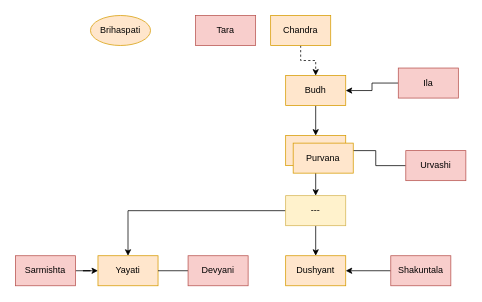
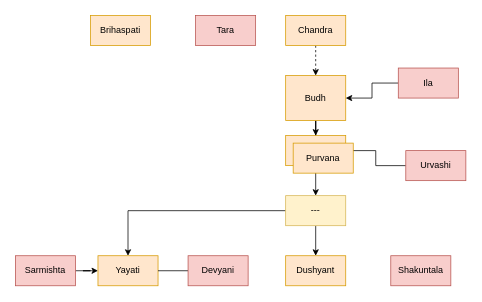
  <mxCell id="0" />
  <mxCell id="1" parent="0" />
- <mxCell id="2" value="Brihaspati" style="ellipse;whiteSpace=wrap;html=1;fillColor=#ffe6cc;strokeColor=#d79b00;" vertex="1" parent="1"><mxGeometry x="120" y="20" width="80" height="40" as="geometry" /></mxCell>
+ <mxCell id="2" value="Brihaspati" style="rounded=0;whiteSpace=wrap;html=1;fillColor=#ffe6cc;strokeColor=#d79b00;" vertex="1" parent="1"><mxGeometry x="120" y="20" width="80" height="40" as="geometry" /></mxCell>
  <mxCell id="3" style="edgeStyle=orthogonalEdgeStyle;rounded=0;orthogonalLoop=1;jettySize=auto;html=1;entryX=0.5;entryY=0;entryDx=0;entryDy=0;dashed=1;" edge="1" parent="1" source="4" target="7"><mxGeometry relative="1" as="geometry" /></mxCell>
- <mxCell id="4" value="Chandra" style="rounded=0;whiteSpace=wrap;html=1;fillColor=#ffe6cc;strokeColor=#d79b00;" vertex="1" parent="1"><mxGeometry x="360" y="20" width="80" height="40" as="geometry" /></mxCell>
+ <mxCell id="4" value="Chandra" style="rounded=0;whiteSpace=wrap;html=1;fillColor=#ffe6cc;strokeColor=#d79b00;" vertex="1" parent="1"><mxGeometry x="380" y="20" width="80" height="40" as="geometry" /></mxCell>
  <mxCell id="5" value="Tara" style="rounded=0;whiteSpace=wrap;html=1;fillColor=#f8cecc;strokeColor=#b85450;" vertex="1" parent="1"><mxGeometry x="260" y="20" width="80" height="40" as="geometry" /></mxCell>
  <mxCell id="6" style="edgeStyle=orthogonalEdgeStyle;rounded=0;orthogonalLoop=1;jettySize=auto;html=1;" edge="1" parent="1" source="7" target="11"><mxGeometry relative="1" as="geometry" /></mxCell>
- <mxCell id="7" value="Budh" style="rounded=0;whiteSpace=wrap;html=1;fillColor=#ffe6cc;strokeColor=#d79b00;" vertex="1" parent="1"><mxGeometry x="380" y="100" width="80" height="40" as="geometry" /></mxCell>
+ <mxCell id="7" value="Budh" style="rounded=0;whiteSpace=wrap;html=1;fillColor=#ffe6cc;strokeColor=#d79b00;" vertex="1" parent="1"><mxGeometry x="380" y="100" width="80" height="60" as="geometry" /></mxCell>
  <mxCell id="8" style="edgeStyle=orthogonalEdgeStyle;rounded=0;orthogonalLoop=1;jettySize=auto;html=1;entryX=1;entryY=0.5;entryDx=0;entryDy=0;" edge="1" parent="1" source="9" target="7"><mxGeometry relative="1" as="geometry" /></mxCell>
  <mxCell id="9" value="Ila" style="rounded=0;whiteSpace=wrap;html=1;fillColor=#f8cecc;strokeColor=#b85450;" vertex="1" parent="1"><mxGeometry x="530" y="90" width="80" height="40" as="geometry" /></mxCell>
  <mxCell id="10" style="edgeStyle=orthogonalEdgeStyle;rounded=0;orthogonalLoop=1;jettySize=auto;html=1;entryX=0.5;entryY=0;entryDx=0;entryDy=0;" edge="1" parent="1" source="11" target="16"><mxGeometry relative="1" as="geometry" /></mxCell>
  <mxCell id="11" value="Purvana" style="rounded=0;whiteSpace=wrap;html=1;fillColor=#ffe6cc;strokeColor=#d79b00;" vertex="1" parent="1"><mxGeometry x="380" y="180" width="80" height="40" as="geometry" /></mxCell>
  <mxCell id="12" style="edgeStyle=orthogonalEdgeStyle;rounded=0;orthogonalLoop=1;jettySize=auto;html=1;entryX=1;entryY=0.5;entryDx=0;entryDy=0;" edge="1" parent="1" source="13" target="11"><mxGeometry relative="1" as="geometry" /></mxCell>
  <mxCell id="13" value="Urvashi" style="rounded=0;whiteSpace=wrap;html=1;fillColor=#f8cecc;strokeColor=#b85450;" vertex="1" parent="1"><mxGeometry x="540" y="200" width="80" height="40" as="geometry" /></mxCell>
  <mxCell id="14" style="edgeStyle=orthogonalEdgeStyle;rounded=0;orthogonalLoop=1;jettySize=auto;html=1;entryX=0.5;entryY=0;entryDx=0;entryDy=0;" edge="1" parent="1" source="16" target="17"><mxGeometry relative="1" as="geometry" /></mxCell>
  <mxCell id="15" style="edgeStyle=orthogonalEdgeStyle;rounded=0;orthogonalLoop=1;jettySize=auto;html=1;entryX=0.5;entryY=0;entryDx=0;entryDy=0;" edge="1" parent="1" source="16" target="22"><mxGeometry relative="1" as="geometry" /></mxCell>
  <mxCell id="16" value="---" style="rounded=0;whiteSpace=wrap;html=1;fillColor=#fff2cc;strokeColor=#d6b656;" vertex="1" parent="1"><mxGeometry x="380" y="260" width="80" height="40" as="geometry" /></mxCell>
  <mxCell id="17" value="Yayati" style="rounded=0;whiteSpace=wrap;html=1;fillColor=#ffe6cc;strokeColor=#d79b00;" vertex="1" parent="1"><mxGeometry x="130" y="340" width="80" height="40" as="geometry" /></mxCell>
  <mxCell id="18" style="edgeStyle=orthogonalEdgeStyle;rounded=0;orthogonalLoop=1;jettySize=auto;html=1;entryX=1;entryY=0.5;entryDx=0;entryDy=0;endArrow=none;" edge="1" parent="1" source="19" target="17"><mxGeometry relative="1" as="geometry" /></mxCell>
  <mxCell id="19" value="Devyani" style="rounded=0;whiteSpace=wrap;html=1;fillColor=#f8cecc;strokeColor=#b85450;" vertex="1" parent="1"><mxGeometry x="250" y="340" width="80" height="40" as="geometry" /></mxCell>
  <mxCell id="20" style="edgeStyle=orthogonalEdgeStyle;rounded=0;orthogonalLoop=1;jettySize=auto;html=1;entryX=0;entryY=0.5;entryDx=0;entryDy=0;" edge="1" parent="1" source="21" target="17"><mxGeometry relative="1" as="geometry" /></mxCell>
  <mxCell id="21" value="Sarmishta" style="rounded=0;whiteSpace=wrap;html=1;fillColor=#f8cecc;strokeColor=#b85450;" vertex="1" parent="1"><mxGeometry x="20" y="340" width="80" height="40" as="geometry" /></mxCell>
  <mxCell id="22" value="Dushyant" style="rounded=0;whiteSpace=wrap;html=1;fillColor=#ffe6cc;strokeColor=#d79b00;" vertex="1" parent="1"><mxGeometry x="380" y="340" width="80" height="40" as="geometry" /></mxCell>
- <mxCell id="23" style="edgeStyle=orthogonalEdgeStyle;rounded=0;orthogonalLoop=1;jettySize=auto;html=1;entryX=1;entryY=0.5;entryDx=0;entryDy=0;" edge="1" parent="1" source="24" target="22"><mxGeometry relative="1" as="geometry" /></mxCell>
  <mxCell id="24" value="Shakuntala" style="rounded=0;whiteSpace=wrap;html=1;fillColor=#f8cecc;strokeColor=#b85450;" vertex="1" parent="1"><mxGeometry x="520" y="340" width="80" height="40" as="geometry" /></mxCell>
  <mxCell id="25" value="Purvana" style="rounded=0;whiteSpace=wrap;html=1;fillColor=#ffe6cc;strokeColor=#d79b00;" vertex="1" parent="1"><mxGeometry x="390" y="190" width="80" height="40" as="geometry" /></mxCell>
